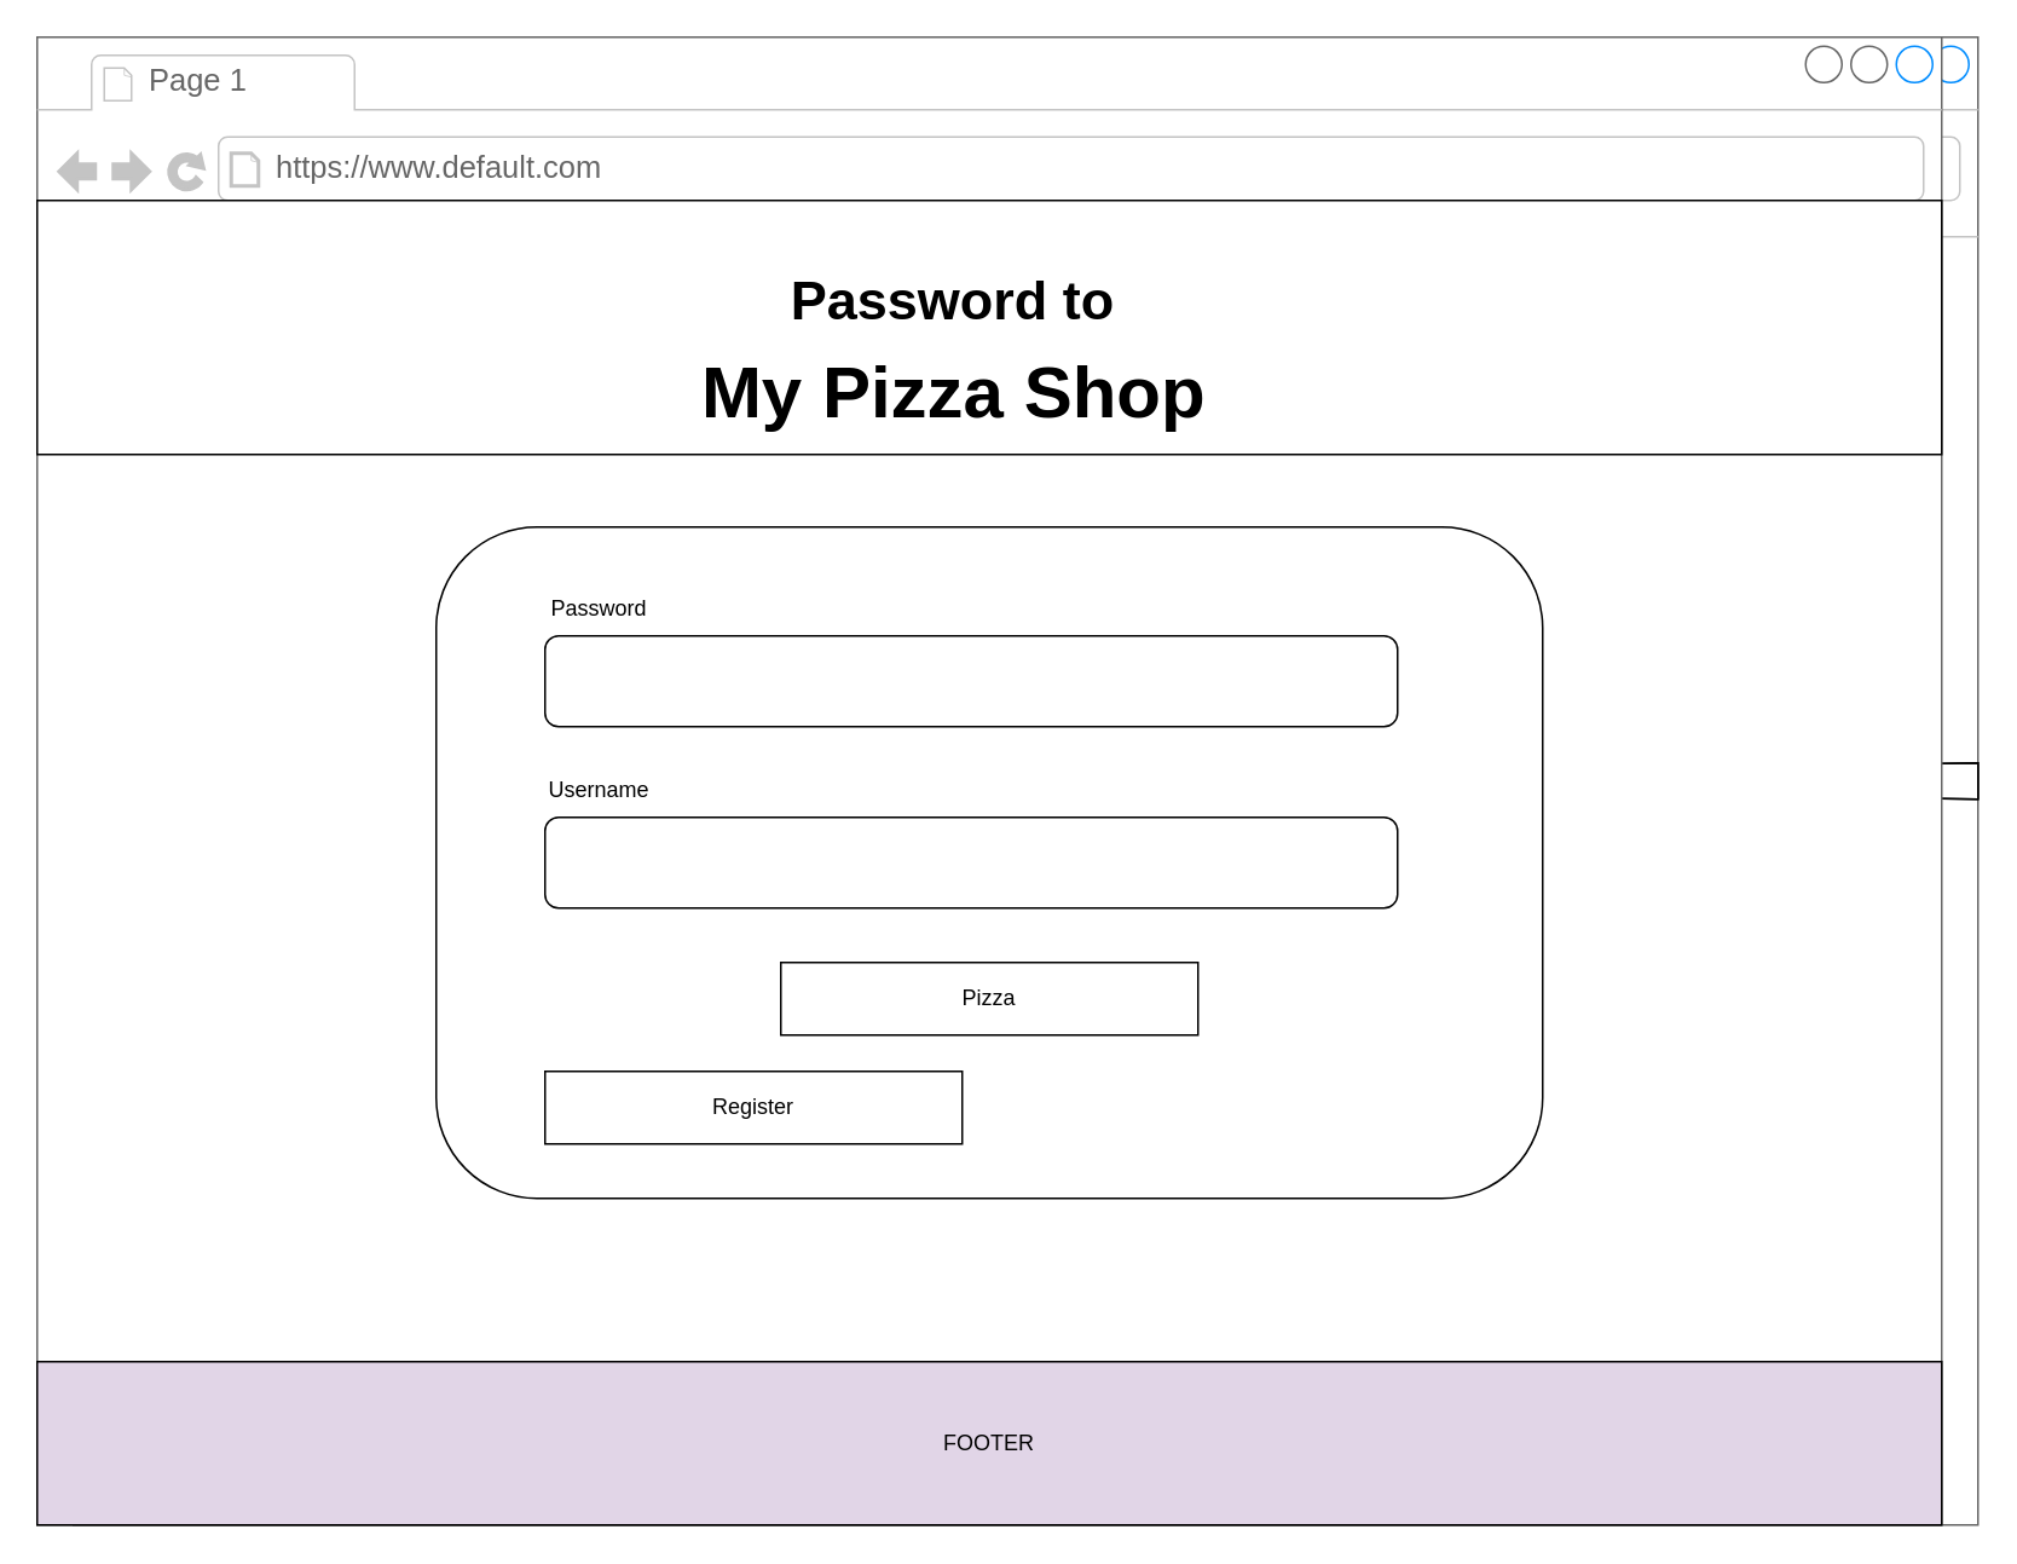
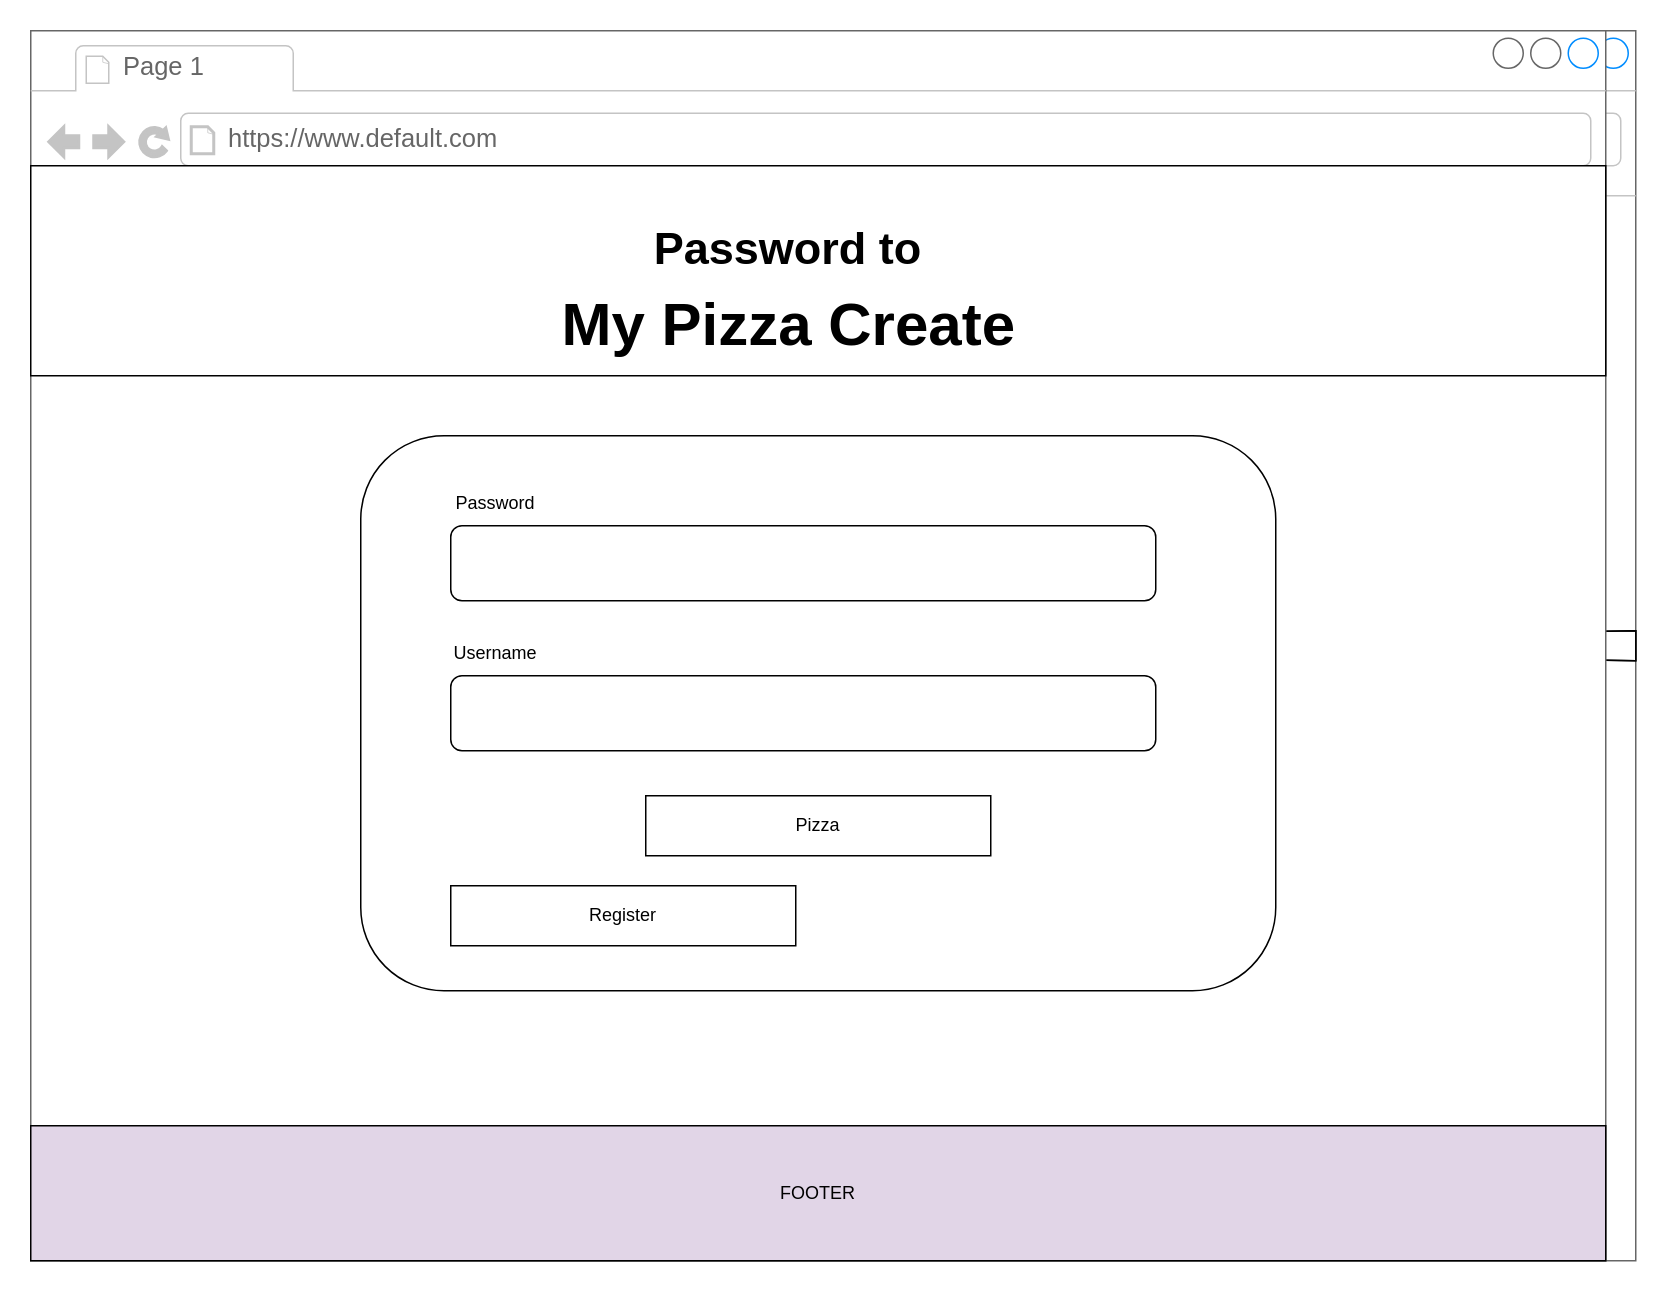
  <mxCell id="0" />
  <mxCell id="1" parent="0" />
  <mxCell id="2" value="" style="strokeWidth=1;shadow=0;dashed=0;align=center;html=1;shape=mxgraph.mockup.containers.browserWindow;rSize=0;strokeColor=#666666;mainText=,;recursiveResize=0;rounded=0;labelBackgroundColor=none;fontFamily=Verdana;fontSize=12" parent="1" vertex="1"><mxGeometry x="40" y="20" width="1050" height="820" as="geometry" /></mxCell>
  <mxCell id="3" value="Page 1" style="strokeWidth=1;shadow=0;dashed=0;align=center;html=1;shape=mxgraph.mockup.containers.anchor;fontSize=17;fontColor=#666666;align=left;" parent="2" vertex="1"><mxGeometry x="60" y="12" width="110" height="26" as="geometry" /></mxCell>
  <mxCell id="4" value="https://www.default.com" style="strokeWidth=1;shadow=0;dashed=0;align=center;html=1;shape=mxgraph.mockup.containers.anchor;rSize=0;fontSize=17;fontColor=#666666;align=left;" parent="2" vertex="1"><mxGeometry x="130" y="60" width="250" height="26" as="geometry" /></mxCell>
  <mxCell id="5" value="Create a new User" style="text;html=1;strokeColor=none;fillColor=none;align=center;verticalAlign=middle;whiteSpace=wrap;rounded=0;fontSize=46;fontColor=#999999;" parent="2" vertex="1"><mxGeometry x="40" y="140" width="590" height="50" as="geometry" /></mxCell>
  <mxCell id="6" value="" style="rounded=0;whiteSpace=wrap;html=1;fontSize=46;fontColor=#999999;" parent="2" vertex="1"><mxGeometry x="20" y="720" width="970" height="30" as="geometry" /></mxCell>
  <mxCell id="7" value="" style="rounded=0;whiteSpace=wrap;html=1;fontSize=46;fontColor=#999999;" parent="2" vertex="1"><mxGeometry x="20" y="395" width="970" height="30" as="geometry" /></mxCell>
  <mxCell id="8" value="" style="rounded=0;whiteSpace=wrap;html=1;fontSize=46;fontColor=#999999;" parent="2" vertex="1"><mxGeometry x="20" y="520" width="970" height="30" as="geometry" /></mxCell>
  <mxCell id="9" value="" style="rounded=0;whiteSpace=wrap;html=1;fontSize=46;fontColor=#999999;" parent="2" vertex="1"><mxGeometry x="20" y="450" width="970" height="30" as="geometry" /></mxCell>
  <mxCell id="10" value="" style="rounded=0;whiteSpace=wrap;html=1;fontSize=46;fontColor=#999999;" parent="2" vertex="1"><mxGeometry x="20" y="670" width="970" height="30" as="geometry" /></mxCell>
  <mxCell id="11" value="" style="rounded=0;whiteSpace=wrap;html=1;fontSize=46;fontColor=#999999;" parent="2" vertex="1"><mxGeometry x="20" y="340" width="970" height="30" as="geometry" /></mxCell>
  <mxCell id="12" value="" style="rounded=0;whiteSpace=wrap;html=1;fontSize=46;fontColor=#999999;" parent="2" vertex="1"><mxGeometry x="20" y="280" width="970" height="30" as="geometry" /></mxCell>
  <mxCell id="13" value="" style="rounded=0;whiteSpace=wrap;html=1;fontSize=46;fontColor=#999999;" parent="2" vertex="1"><mxGeometry x="20" y="210" width="970" height="30" as="geometry" /></mxCell>
  <mxCell id="14" value="&lt;font style=&quot;font-size: 12px;&quot;&gt;Username&lt;/font&gt;" style="text;html=1;strokeColor=none;fillColor=none;align=center;verticalAlign=middle;whiteSpace=wrap;rounded=0;fontSize=12;fontColor=#999999;" parent="2" vertex="1"><mxGeometry x="20" y="180" width="60" height="30" as="geometry" /></mxCell>
  <mxCell id="15" value="&lt;font style=&quot;font-size: 12px;&quot;&gt;First Name&lt;/font&gt;" style="text;html=1;strokeColor=none;fillColor=none;align=center;verticalAlign=middle;whiteSpace=wrap;rounded=0;fontSize=12;fontColor=#999999;" parent="2" vertex="1"><mxGeometry x="-10" y="250" width="120" height="30" as="geometry" /></mxCell>
  <mxCell id="16" value="&lt;font style=&quot;font-size: 12px;&quot;&gt;Last Name&lt;/font&gt;" style="text;html=1;strokeColor=none;fillColor=none;align=center;verticalAlign=middle;whiteSpace=wrap;rounded=0;fontSize=12;fontColor=#999999;" parent="2" vertex="1"><mxGeometry x="-10" y="310" width="120" height="30" as="geometry" /></mxCell>
  <mxCell id="17" value="&lt;font style=&quot;font-size: 12px;&quot;&gt;Phone Number&lt;/font&gt;" style="text;html=1;strokeColor=none;fillColor=none;align=center;verticalAlign=middle;whiteSpace=wrap;rounded=0;fontSize=12;fontColor=#999999;" parent="2" vertex="1"><mxGeometry y="370" width="120" height="30" as="geometry" /></mxCell>
  <mxCell id="18" value="" style="endArrow=none;html=1;rounded=0;" edge="1" parent="2" source="20" target="20"><mxGeometry width="50" height="50" relative="1" as="geometry"><mxPoint x="450" y="730" as="sourcePoint" /><mxPoint x="500" y="680" as="targetPoint" /></mxGeometry></mxCell>
  <mxCell id="19" value="" style="endArrow=none;html=1;rounded=0;" edge="1" parent="2" source="20" target="20"><mxGeometry width="50" height="50" relative="1" as="geometry"><mxPoint x="360" y="740" as="sourcePoint" /><mxPoint x="410" y="690" as="targetPoint" /></mxGeometry></mxCell>
  <mxCell id="20" value="" style="strokeWidth=1;shadow=0;dashed=0;align=center;html=1;shape=mxgraph.mockup.containers.browserWindow;rSize=0;strokeColor=#666666;mainText=,;recursiveResize=0;rounded=0;labelBackgroundColor=none;fontFamily=Verdana;fontSize=12" parent="2" vertex="1"><mxGeometry x="-20" width="1050" height="820" as="geometry" /></mxCell>
  <mxCell id="21" value="Page 1" style="strokeWidth=1;shadow=0;dashed=0;align=center;html=1;shape=mxgraph.mockup.containers.anchor;fontSize=17;fontColor=#666666;align=left;" parent="20" vertex="1"><mxGeometry x="60" y="12" width="110" height="26" as="geometry" /></mxCell>
  <mxCell id="22" value="https://www.default.com" style="strokeWidth=1;shadow=0;dashed=0;align=center;html=1;shape=mxgraph.mockup.containers.anchor;rSize=0;fontSize=17;fontColor=#666666;align=left;" parent="20" vertex="1"><mxGeometry x="130" y="60" width="250" height="26" as="geometry" /></mxCell>
  <mxCell id="23" value="" style="rounded=1;whiteSpace=wrap;html=1;" vertex="1" parent="20"><mxGeometry x="220" y="270" width="610" height="370" as="geometry" /></mxCell>
  <mxCell id="24" value="" style="rounded=1;whiteSpace=wrap;html=1;" vertex="1" parent="20"><mxGeometry x="280" y="330" width="470" height="50" as="geometry" /></mxCell>
  <mxCell id="25" value="Register" style="rounded=0;whiteSpace=wrap;html=1;" vertex="1" parent="20"><mxGeometry x="280" y="570" width="230" height="40" as="geometry" /></mxCell>
  <mxCell id="26" value="FOOTER" style="rounded=0;whiteSpace=wrap;html=1;fillColor=#e1d5e7;" vertex="1" parent="20"><mxGeometry y="730" width="1050" height="90" as="geometry" /></mxCell>
  <mxCell id="27" value="Username" style="text;html=1;strokeColor=none;fillColor=none;align=center;verticalAlign=middle;whiteSpace=wrap;rounded=0;" vertex="1" parent="20"><mxGeometry x="280" y="400" width="60" height="30" as="geometry" /></mxCell>
  <mxCell id="28" value="Password" style="text;html=1;strokeColor=none;fillColor=none;align=center;verticalAlign=middle;whiteSpace=wrap;rounded=0;" vertex="1" parent="20"><mxGeometry x="280" y="300" width="60" height="30" as="geometry" /></mxCell>
  <mxCell id="29" value="" style="rounded=1;whiteSpace=wrap;html=1;" vertex="1" parent="20"><mxGeometry x="280" y="430" width="470" height="50" as="geometry" /></mxCell>
  <mxCell id="30" value="Pizza" style="rounded=0;whiteSpace=wrap;html=1;" vertex="1" parent="20"><mxGeometry x="410" y="510" width="230" height="40" as="geometry" /></mxCell>
  <mxCell id="31" value="" style="rounded=0;whiteSpace=wrap;html=1;" vertex="1" parent="20"><mxGeometry y="90" width="1050" height="140" as="geometry" /></mxCell>
  <mxCell id="32" value="Password to" style="text;html=1;strokeColor=none;fillColor=none;align=center;verticalAlign=middle;whiteSpace=wrap;rounded=0;fontSize=30;fontStyle=1" vertex="1" parent="20"><mxGeometry x="390" y="130" width="230" height="30" as="geometry" /></mxCell>
- <mxCell id="33" value="&lt;font style=&quot;font-size: 40px;&quot;&gt;&lt;b&gt;My Pizza Shop&lt;/b&gt;&lt;/font&gt;" style="text;html=1;strokeColor=none;fillColor=none;align=center;verticalAlign=middle;whiteSpace=wrap;rounded=0;fontSize=30;" vertex="1" parent="20"><mxGeometry x="302.5" y="180" width="405" height="30" as="geometry" /></mxCell>
+ <mxCell id="33" value="&lt;font style=&quot;font-size: 40px;&quot;&gt;&lt;b&gt;My Pizza Create&lt;/b&gt;&lt;/font&gt;" style="text;html=1;strokeColor=none;fillColor=none;align=center;verticalAlign=middle;whiteSpace=wrap;rounded=0;fontSize=30;" vertex="1" parent="20"><mxGeometry x="302.5" y="180" width="405" height="30" as="geometry" /></mxCell>
